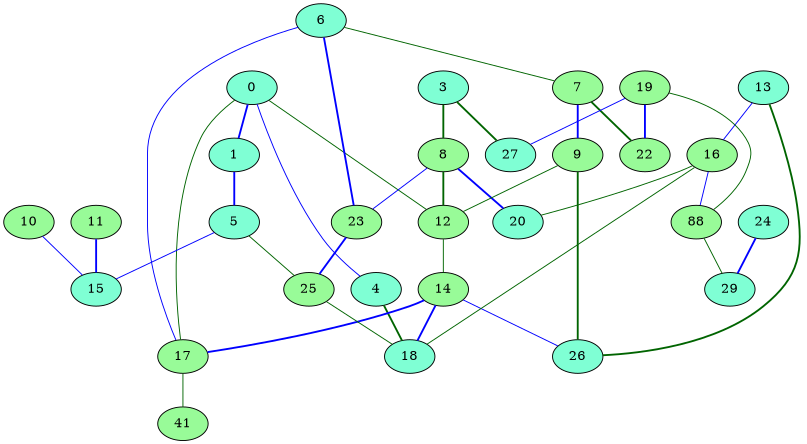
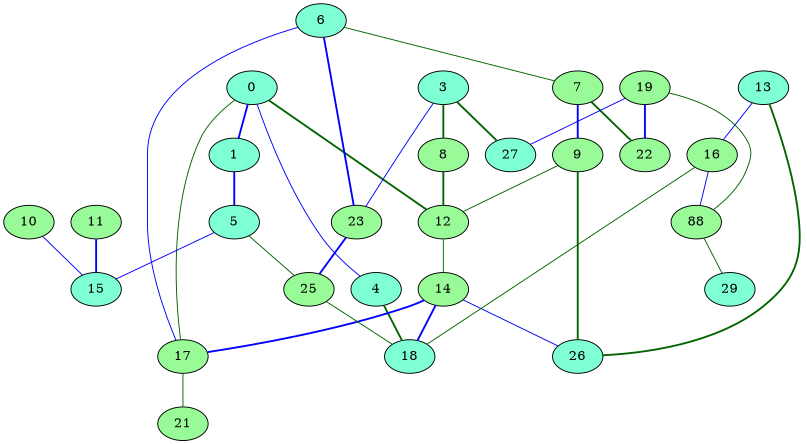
  graph {
    node [fillcolor=palegreen style=filled]
    edge [color=blue style=solid]
    0 [fillcolor=aquamarine]
    1 [fillcolor=aquamarine]
    4 [fillcolor=aquamarine]
    12
    17
    5 [fillcolor=aquamarine]
    18 [fillcolor=aquamarine]
    14
-   21 [label=41]
+   21
    15 [fillcolor=aquamarine]
    25
    16
-   20 [fillcolor=aquamarine]
    n14 [label=88]
    3 [fillcolor=aquamarine]
    8
    27 [fillcolor=aquamarine]
    23
    6 [fillcolor=aquamarine]
    7
    9
    22
    26 [fillcolor=aquamarine]
    10
    11
    13 [fillcolor=aquamarine]
    29 [fillcolor=aquamarine]
    19
-   24 [fillcolor=aquamarine]
    0 -- 1 [style=bold]
    0 -- 4
-   0 -- 12 [color=darkgreen]
+   0 -- 12 [color=darkgreen style=bold]
    0 -- 17 [color=darkgreen]
    1 -- 5 [style=bold]
    4 -- 18 [color=darkgreen style=bold]
    12 -- 14 [color=darkgreen]
    17 -- 21 [color=darkgreen]
    5 -- 15
    5 -- 25 [color=darkgreen]
    14 -- 17 [style=bold]
    14 -- 18 [style=bold]
    14 -- 26
    25 -- 18 [color=darkgreen]
    16 -- 18 [color=darkgreen]
-   16 -- 20 [color=darkgreen]
    16 -- n14
    n14 -- 29 [color=darkgreen]
    3 -- 8 [color=darkgreen style=bold]
    3 -- 27 [color=darkgreen style=bold]
    8 -- 12 [color=darkgreen style=bold]
-   8 -- 20 [style=bold]
-   8 -- 23
+   3 -- 23
    23 -- 25 [style=bold]
    6 -- 17
    6 -- 23 [style=bold]
    6 -- 7 [color=darkgreen]
    7 -- 9 [style=bold]
    7 -- 22 [color=darkgreen style=bold]
    9 -- 12 [color=darkgreen]
    9 -- 26 [color=darkgreen style=bold]
    10 -- 15
    11 -- 15 [style=bold]
    13 -- 16
    13 -- 26 [color=darkgreen style=bold]
    19 -- n14 [color=darkgreen]
    19 -- 27
    19 -- 22 [style=bold]
-   24 -- 29 [style=bold]
  }
